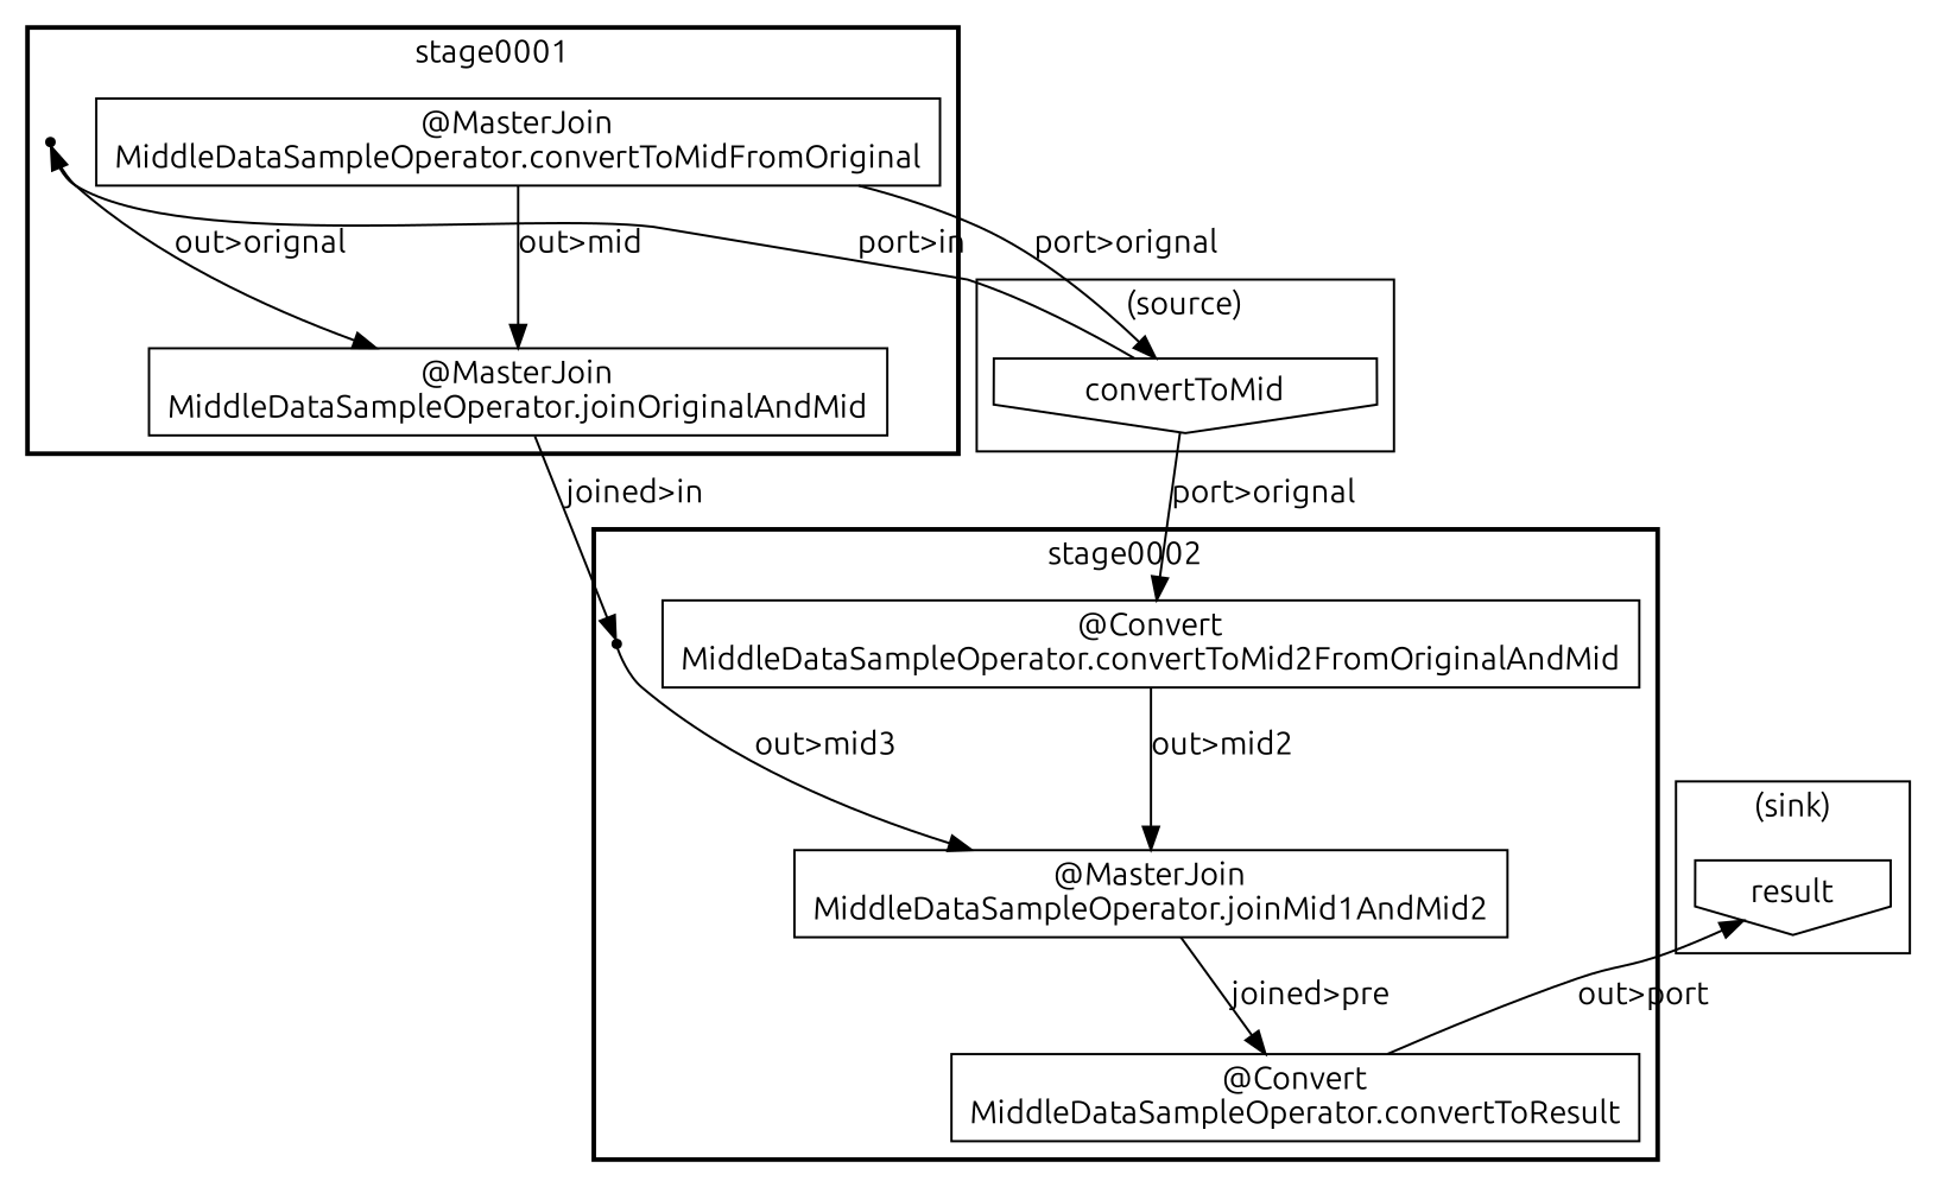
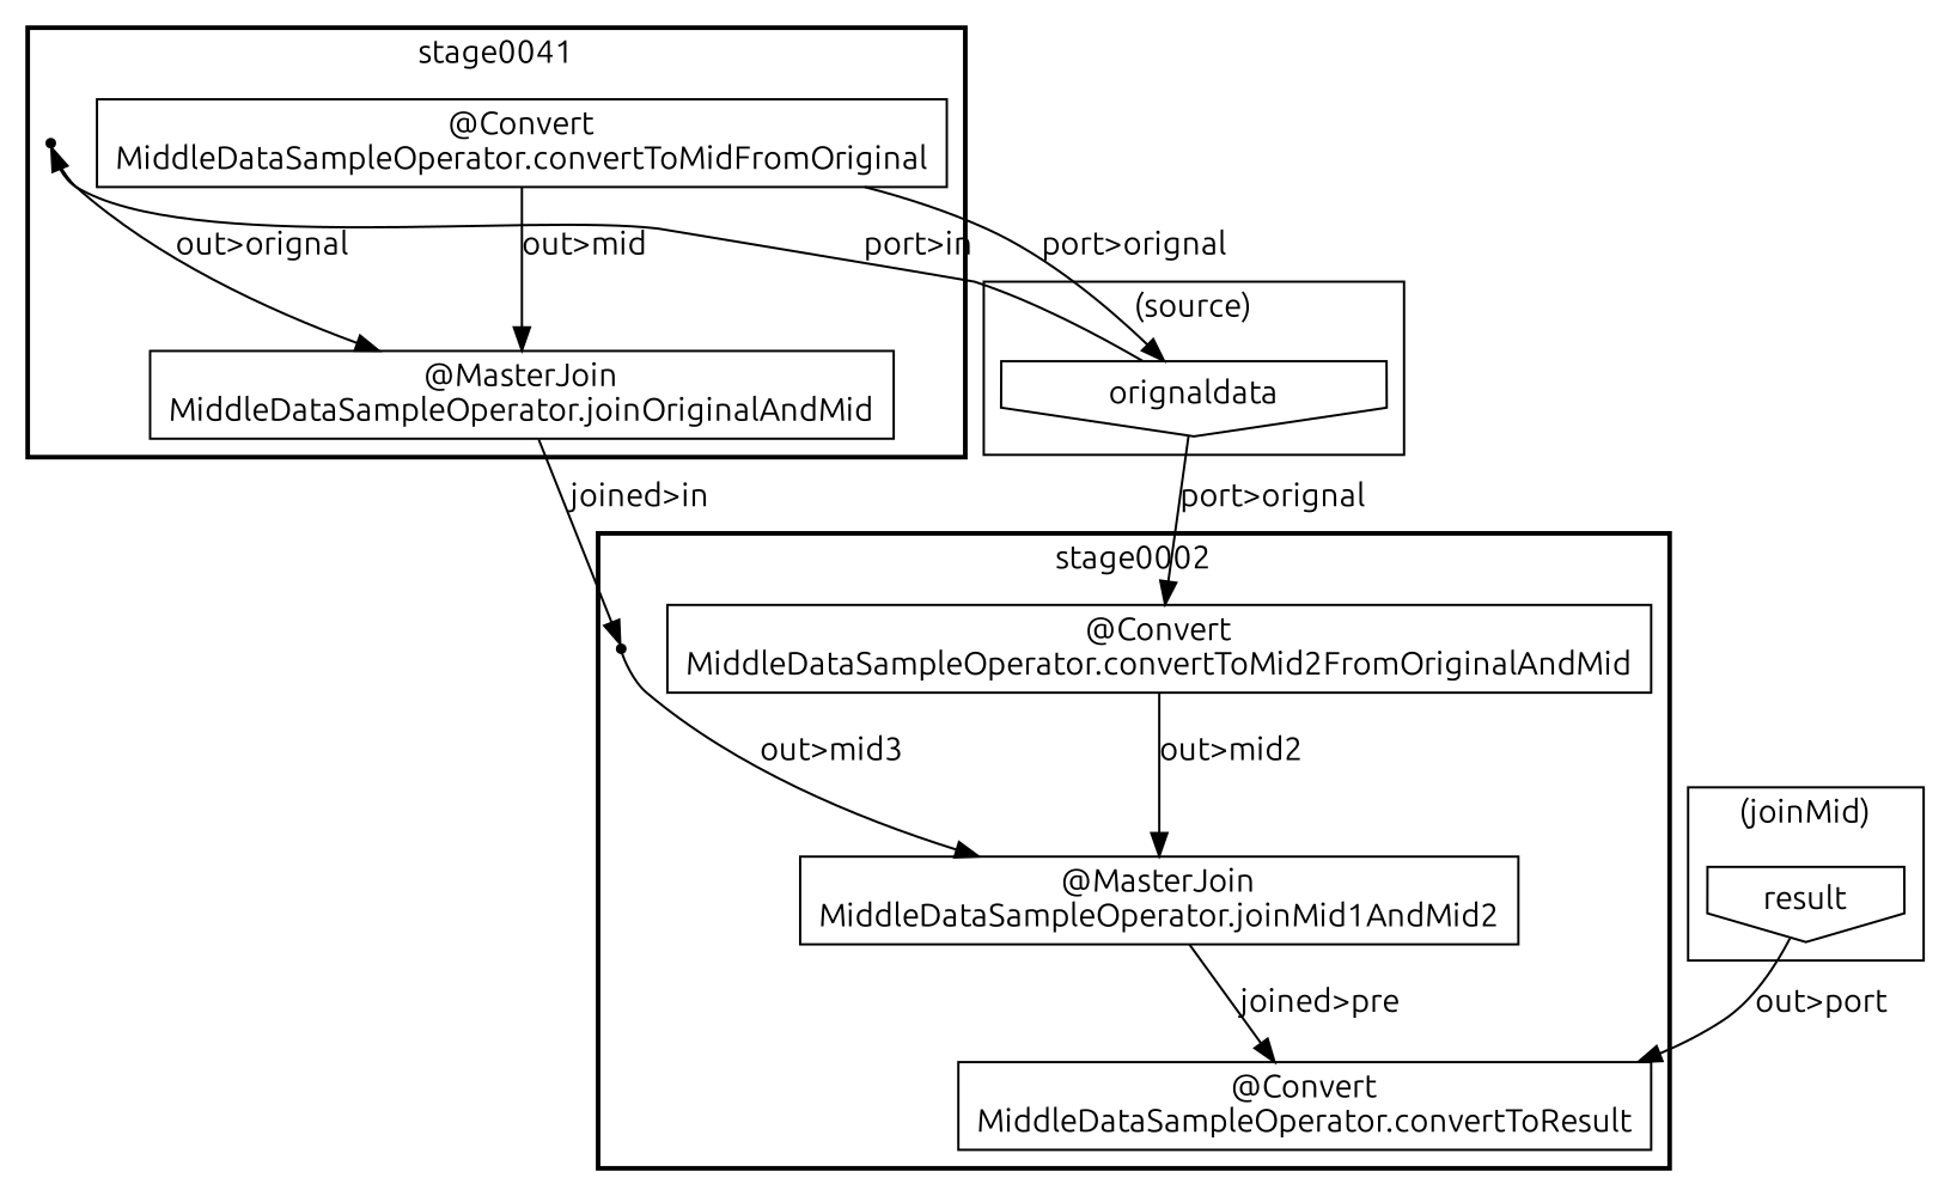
  digraph {
    fontname=Ubuntu
    node [fontname=Ubuntu shape=box]
    edge [fontname=Ubuntu]
    n1 [label="@Convert\nMiddleDataSampleOperator.convertToResult"]
    n2 [label="@MasterJoin\nMiddleDataSampleOperator.joinMid1AndMid2"]
    n3 [label="@Convert\nMiddleDataSampleOperator.convertToMid2FromOriginalAndMid"]
    "ea000989-5185-4dff-9efa-cf05678ce8a4" [shape=point]
-   n5 [label=convertToMid shape=invhouse]
+   n5 [label=orignaldata shape=invhouse]
    "a44f5ff7-e57e-47ac-826d-5807912c3b38" [shape=point]
-   n7 [label="@MasterJoin\nMiddleDataSampleOperator.convertToMidFromOriginal"]
+   n7 [label="@Convert\nMiddleDataSampleOperator.convertToMidFromOriginal"]
    n8 [label="@MasterJoin\nMiddleDataSampleOperator.joinOriginalAndMid"]
    n9 [label=result shape=invhouse]
    subgraph cluster_1 {
      label=stage0002
      style=bold
      n1
      n2
      n3
      "ea000989-5185-4dff-9efa-cf05678ce8a4"
    }
    subgraph cluster_2 {
      label="(source)"
      n5
    }
    subgraph cluster_3 {
-     label=stage0001
+     label=stage0041
      style=bold
      "a44f5ff7-e57e-47ac-826d-5807912c3b38"
      n7
      n8
    }
    subgraph cluster_4 {
-     label="(sink)"
+     label="(joinMid)"
      n9
    }
-   n1 -> n9 [label="out>port"]
+   n9 -> n1 [label="out>port"]
    n2 -> n1 [label="joined>pre"]
    n3 -> n2 [label="out>mid2"]
    "ea000989-5185-4dff-9efa-cf05678ce8a4" -> n2 [label="out>mid3"]
    n5 -> n3 [label="port>orignal"]
    n5 -> "a44f5ff7-e57e-47ac-826d-5807912c3b38" [label="port>in"]
    "a44f5ff7-e57e-47ac-826d-5807912c3b38" -> n8 [label="out>orignal"]
    n7 -> n5 [label="port>orignal"]
    n7 -> n8 [label="out>mid"]
    n8 -> "ea000989-5185-4dff-9efa-cf05678ce8a4" [label="joined>in"]
  }
